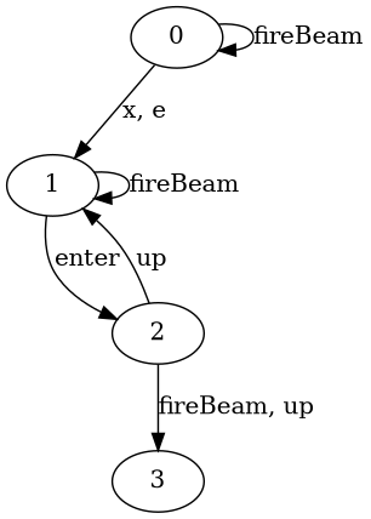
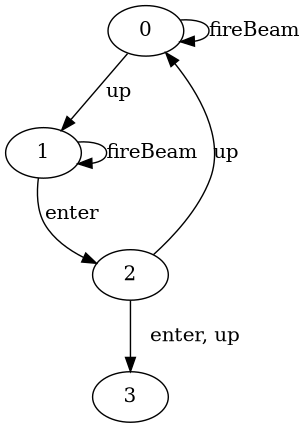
  digraph {
    0
    1
    2
    3
    0 -> 0 [label=fireBeam]
-   0 -> 1 [label="x, e"]
+   0 -> 1 [label=up]
    1 -> 1 [label=fireBeam]
    1 -> 2 [label=enter]
-   2 -> 1 [label=up]
-   2 -> 3 [label="fireBeam, up"]
+   2 -> 0 [label=up]
+   2 -> 3 [label="enter, up"]
  }
